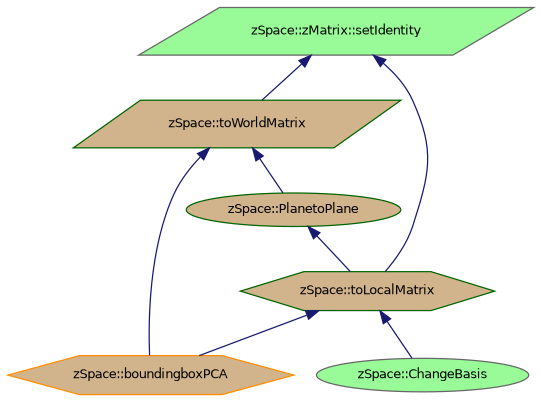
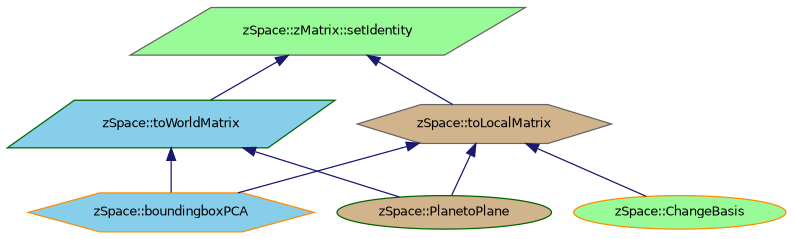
  digraph {
    rankdir=TB
    node [color=gray40 fillcolor=palegreen fontname=Helvetica fontsize=10 shape=parallelogram style=filled]
    edge [color=midnightblue dir=back fontname=Helvetica fontsize=10 labelfontname=Helvetica labelfontsize=10 style=solid]
    n1 [fontcolor=black height=0.2 label="zSpace::zMatrix::setIdentity" width=0.4]
-   n2 [color=darkgreen fillcolor=tan height=0.2 label="zSpace::toWorldMatrix" width=0.4]
-   n3 [color=darkgreen fillcolor=tan height=0.2 label="zSpace::toLocalMatrix" shape=hexagon width=0.4]
+   n2 [color=darkgreen fillcolor=skyblue height=0.2 label="zSpace::toWorldMatrix" width=0.4]
+   n3 [fillcolor=tan height=0.2 label="zSpace::toLocalMatrix" shape=hexagon width=0.4]
    n4 [color=darkgreen fillcolor=tan height=0.2 label="zSpace::PlanetoPlane" shape=ellipse width=0.4]
-   n5 [color=darkorange fillcolor=tan height=0.2 label="zSpace::boundingboxPCA" shape=hexagon width=0.4]
-   n6 [height=0.2 label="zSpace::ChangeBasis" shape=ellipse width=0.4]
+   n5 [color=darkorange fillcolor=skyblue height=0.2 label="zSpace::boundingboxPCA" shape=hexagon width=0.4]
+   n6 [color=darkorange height=0.2 label="zSpace::ChangeBasis" shape=ellipse width=0.4]
    n1 -> n2
    n1 -> n3
    n2 -> n4
    n2 -> n5
-   n4 -> n3
+   n3 -> n4
    n3 -> n5
    n3 -> n6
  }
